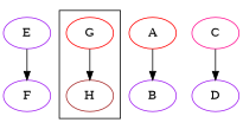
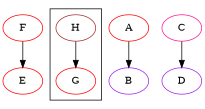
  digraph {
    node [color=red]
-   E [color=purple]
-   F [color=purple]
+   E
+   F
    G
    H [color=brown]
    B [color=purple]
    A
    C [color=deeppink]
    D [color=purple]
    subgraph sub_1 {
      E
      F
    }
    subgraph cluster_2 {
      G
      H
    }
-   E -> F
-   G -> H
+   F -> E
+   H -> G
    A -> B
    C -> D
  }
